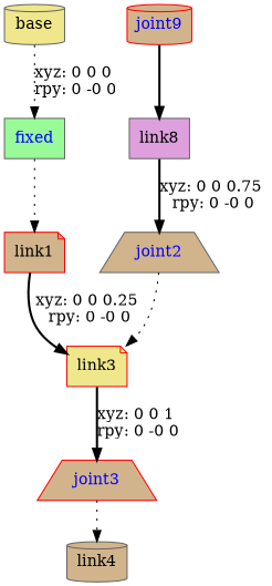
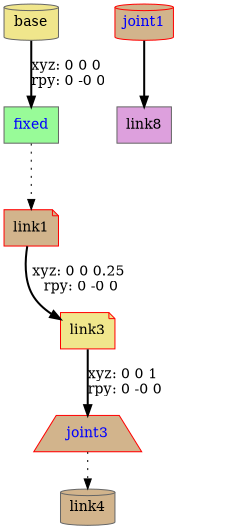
  digraph {
    node [color=gray40 fillcolor=tan shape=cylinder style=filled]
    edge [style=dotted]
    n1 [fillcolor=khaki label=base]
    fixed [fillcolor=palegreen fontcolor=blue shape=box]
    n3 [color=red label=link1 shape=note]
    n4 [color=red fillcolor=khaki label=link3 shape=note]
-   joint1 [color=red fontcolor=blue label=joint9]
+   joint1 [color=red fontcolor=blue]
    n6 [fillcolor=plum label=link8 shape=box]
-   joint2 [fontcolor=blue shape=trapezium]
    joint3 [color=red fontcolor=blue shape=trapezium]
    n9 [label=link4]
-   n1 -> fixed [label="xyz: 0 0 0 \nrpy: 0 -0 0"]
+   n1 -> fixed [label="xyz: 0 0 0 \nrpy: 0 -0 0" style=bold]
    fixed -> n3
    n3 -> n4 [label="xyz: 0 0 0.25 \nrpy: 0 -0 0" style=bold]
    n4 -> joint3 [label="xyz: 0 0 1 \nrpy: 0 -0 0" style=bold]
    joint1 -> n6 [style=bold]
-   n6 -> joint2 [label="xyz: 0 0 0.75 \nrpy: 0 -0 0" style=bold]
-   joint2 -> n4
    joint3 -> n9
  }
